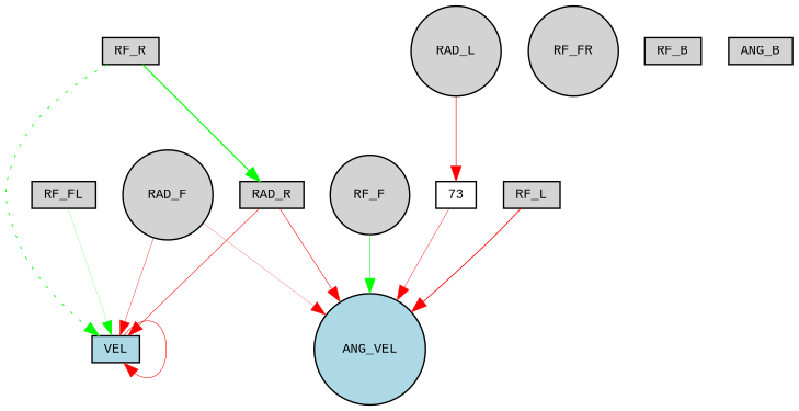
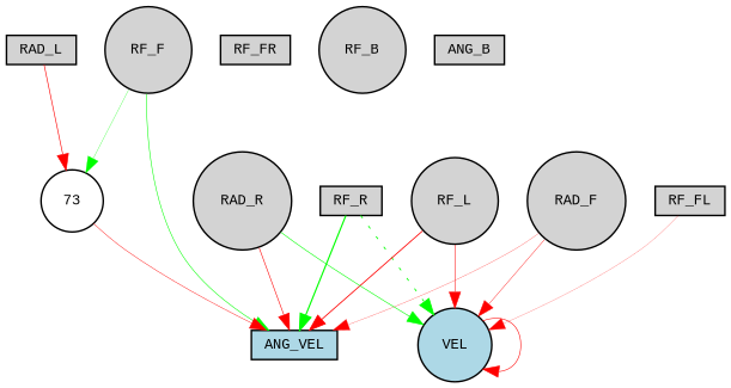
  digraph {
    fontname="Liberation Mono"
    node [fillcolor=lightgray fontname="Liberation Mono" fontsize=9 shape=box style=filled]
    edge [color=red fontname="Liberation Mono" style=solid]
    RF_R [height=0.2 width=0.2]
-   ANG_VEL [fillcolor=lightblue height=0.2 shape=circle width=0.2]
-   VEL [fillcolor=lightblue height=0.2 width=0.2]
-   RF_FR [height=0.2 shape=circle width=0.2]
+   ANG_VEL [fillcolor=lightblue height=0.2 width=0.2]
+   VEL [fillcolor=lightblue height=0.2 shape=circle width=0.2]
+   RF_FR [height=0.2 width=0.2]
    RF_F [height=0.2 shape=circle width=0.2]
-   73 [fillcolor=white height=0.2 width=0.2]
+   73 [fillcolor=white height=0.2 shape=circle width=0.2]
    RF_FL [height=0.2 width=0.2]
-   RF_L [height=0.2 width=0.2]
-   RF_B [height=0.2 width=0.2]
+   RF_L [height=0.2 shape=circle width=0.2]
+   RF_B [height=0.2 shape=circle width=0.2]
    RAD_F [height=0.2 shape=circle width=0.2]
-   RAD_L [height=0.2 shape=circle width=0.2]
+   RAD_L [height=0.2 width=0.2]
    n12 [height=0.2 label=ANG_B width=0.2]
-   RAD_R [height=0.2 width=0.2]
-   RF_R -> RAD_R [color=green penwidth=0.8118383244699726]
+   RAD_R [height=0.2 shape=circle width=0.2]
+   RF_R -> ANG_VEL [color=green penwidth=0.8118383244699726]
    RF_R -> VEL [color=green penwidth=0.5916575459358138 style=dotted]
    VEL -> VEL [penwidth=0.38911711800638216]
    RF_F -> ANG_VEL [color=green penwidth=0.38187590621428547]
+   RF_F -> 73 [color=green penwidth=0.19640114503315353]
    73 -> ANG_VEL [penwidth=0.28996476808193183]
-   RF_FL -> VEL [color=green penwidth=0.13760965060954303]
+   RF_FL -> VEL [penwidth=0.13760965060954303]
    RF_L -> ANG_VEL [penwidth=0.5792781780324625]
+   RF_L -> VEL [penwidth=0.3513171054738683]
    RAD_F -> ANG_VEL [penwidth=0.1678547022580928]
    RAD_F -> VEL [penwidth=0.2638035407903714]
    RAD_L -> 73 [penwidth=0.43277051101392283]
    RAD_R -> ANG_VEL [penwidth=0.39679489863680506]
-   RAD_R -> VEL [penwidth=0.39695046669908685]
+   RAD_R -> VEL [color=green penwidth=0.39695046669908685]
  }
